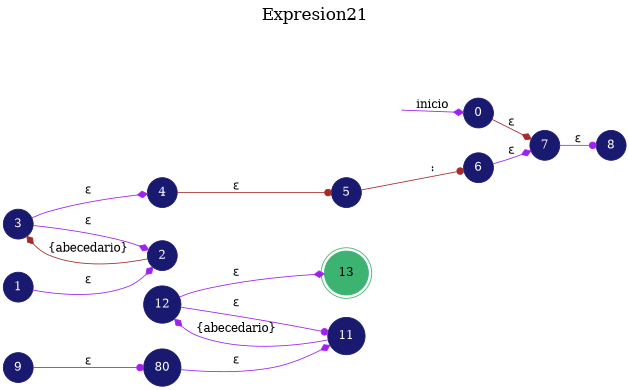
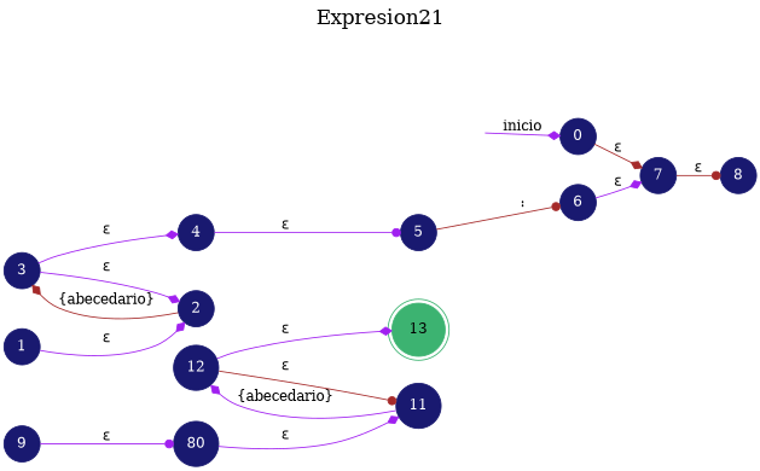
  digraph {
    fontsize=20
    label=Expresion21
    labelloc=t
    rankdir=LR
    node [color=midnightblue shape=circle style=filled fontcolor=white]
    edge [arrowhead=diamond color=purple]
    13 [color=mediumseagreen shape=doublecircle fontcolor=""]
    secret_node [style=invis]
    0
    7
    1
    2
    8
    3
    4
    5
    6
    n12 [label=80]
    9
    11
    12
    secret_node -> 0 [label=inicio]
    0 -> 7 [color=brown label="ε"]
-   7 -> 8 [arrowhead=dot label="ε"]
+   7 -> 8 [arrowhead=dot color=brown label="ε"]
    1 -> 2 [label="ε"]
    2 -> 3 [color=brown label="{abecedario}"]
    3 -> 2 [label="ε"]
    3 -> 4 [label="ε"]
-   4 -> 5 [arrowhead=dot color=brown label="ε"]
+   4 -> 5 [arrowhead=dot label="ε"]
    5 -> 6 [arrowhead=dot color=brown label=":"]
    6 -> 7 [label="ε"]
    n12 -> 11 [label="ε"]
    9 -> n12 [arrowhead=dot label="ε"]
    11 -> 12 [label="{abecedario}"]
    12 -> 13 [label="ε"]
-   12 -> 11 [arrowhead=dot label="ε"]
+   12 -> 11 [arrowhead=dot color=brown label="ε"]
  }
